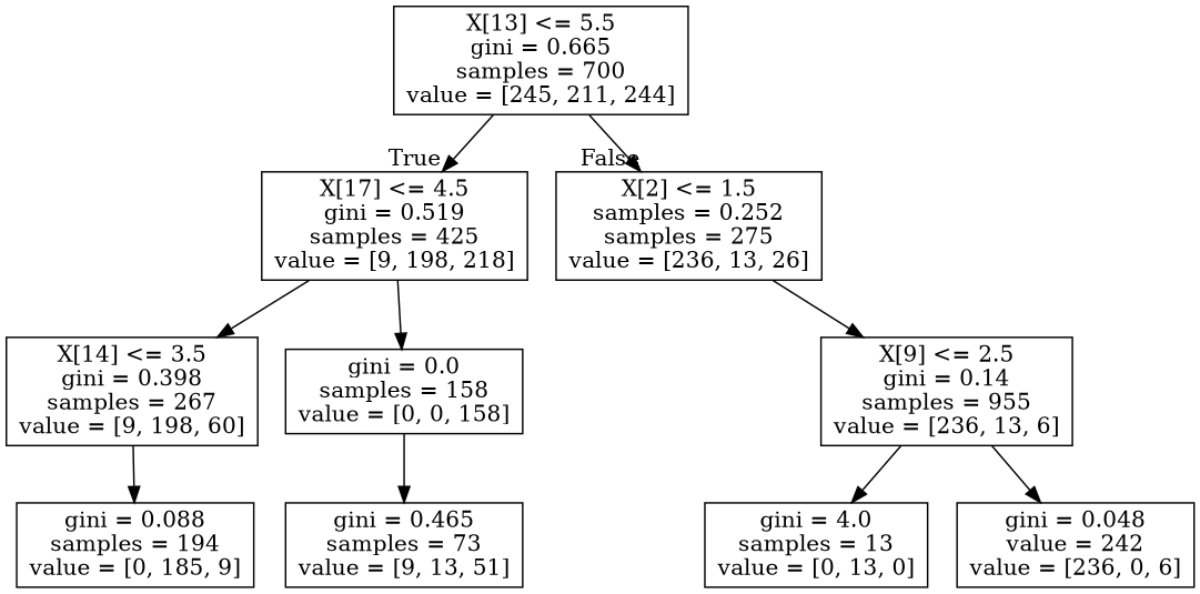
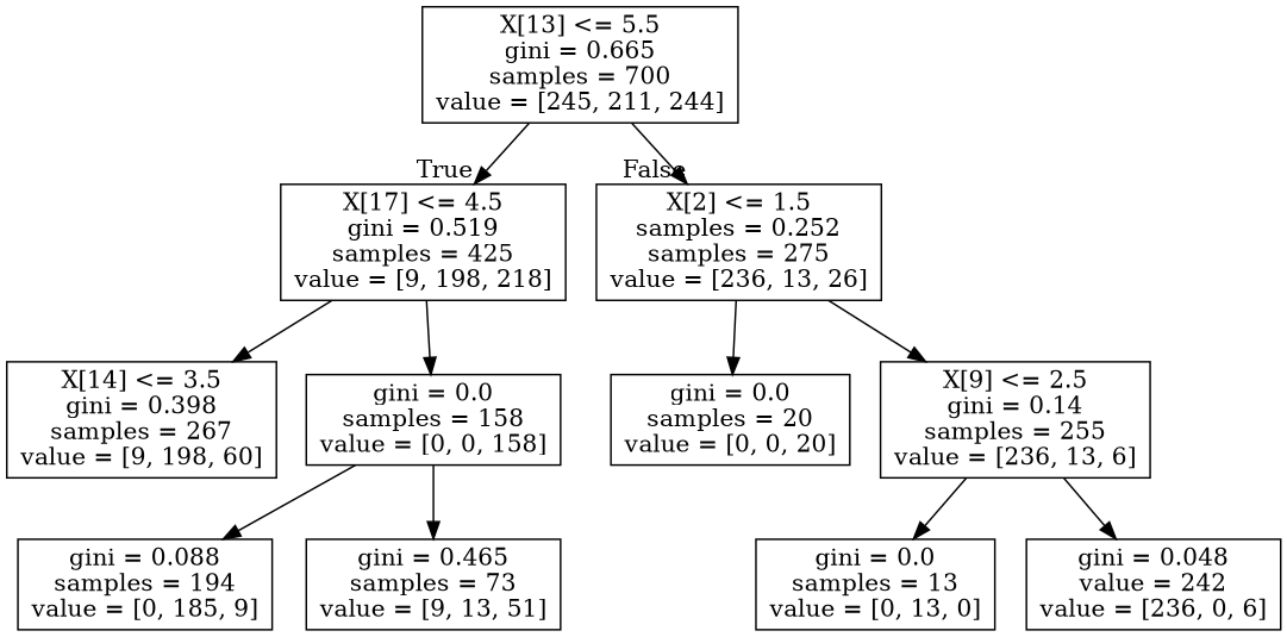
  digraph {
    fontname="DejaVu Serif"
    node [fontname="DejaVu Serif" shape=box]
    edge [fontname="DejaVu Serif"]
    n1 [label="X[13] <= 5.5\ngini = 0.665\nsamples = 700\nvalue = [245, 211, 244]"]
    n2 [label="X[17] <= 4.5\ngini = 0.519\nsamples = 425\nvalue = [9, 198, 218]"]
    n3 [label="X[2] <= 1.5\nsamples = 0.252\nsamples = 275\nvalue = [236, 13, 26]"]
    n4 [label="X[14] <= 3.5\ngini = 0.398\nsamples = 267\nvalue = [9, 198, 60]"]
    n5 [label="gini = 0.0\nsamples = 158\nvalue = [0, 0, 158]"]
-   n7 [label="X[9] <= 2.5\ngini = 0.14\nsamples = 955\nvalue = [236, 13, 6]"]
+   n6 [label="gini = 0.0\nsamples = 20\nvalue = [0, 0, 20]"]
+   n7 [label="X[9] <= 2.5\ngini = 0.14\nsamples = 255\nvalue = [236, 13, 6]"]
    n8 [label="gini = 0.088\nsamples = 194\nvalue = [0, 185, 9]"]
    n9 [label="gini = 0.465\nsamples = 73\nvalue = [9, 13, 51]"]
-   n10 [label="gini = 4.0\nsamples = 13\nvalue = [0, 13, 0]"]
+   n10 [label="gini = 0.0\nsamples = 13\nvalue = [0, 13, 0]"]
    n11 [label="gini = 0.048\nvalue = 242\nvalue = [236, 0, 6]"]
    n1 -> n2 [headlabel=True labelangle=45 labeldistance=2.5]
    n1 -> n3 [headlabel=False labelangle=-45 labeldistance=2.5]
    n2 -> n4
    n2 -> n5
+   n3 -> n6
    n3 -> n7
-   n4 -> n8
+   n5 -> n8
    n5 -> n9
    n7 -> n10
    n7 -> n11
  }
